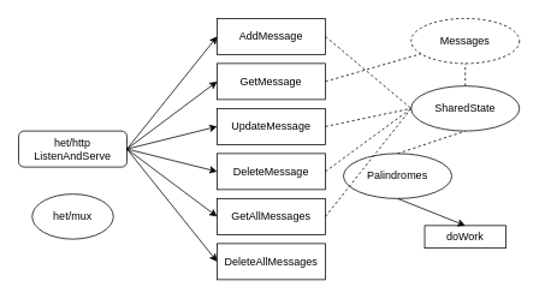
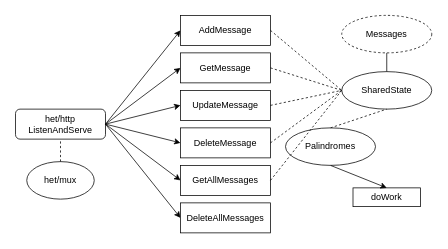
  <mxCell id="0" />
  <mxCell id="1" parent="0" />
  <mxCell id="2" value="het/http&lt;div&gt;ListenAndServe&lt;/div&gt;" style="whiteSpace=wrap;html=1;rounded=1;" vertex="1" parent="1"><mxGeometry x="20" y="145" width="120" height="40" as="geometry" /></mxCell>
  <mxCell id="3" value="het/mux" style="ellipse;whiteSpace=wrap;html=1;" vertex="1" parent="1"><mxGeometry x="35" y="215" width="90" height="50" as="geometry" /></mxCell>
  <mxCell id="4" value="" style="endArrow=classic;html=1;rounded=0;exitX=1;exitY=0.5;exitDx=0;exitDy=0;entryX=0;entryY=0.5;entryDx=0;entryDy=0;" edge="1" parent="1" source="2"><mxGeometry width="50" height="50" relative="1" as="geometry"><mxPoint x="240" y="240" as="sourcePoint" /><mxPoint x="240" y="40" as="targetPoint" /></mxGeometry></mxCell>
  <mxCell id="5" value="" style="endArrow=classic;html=1;rounded=0;exitX=1;exitY=0.5;exitDx=0;exitDy=0;entryX=0;entryY=0.5;entryDx=0;entryDy=0;" edge="1" parent="1" source="2"><mxGeometry width="50" height="50" relative="1" as="geometry"><mxPoint x="240" y="240" as="sourcePoint" /><mxPoint x="240" y="290" as="targetPoint" /></mxGeometry></mxCell>
  <mxCell id="6" value="" style="endArrow=classic;html=1;rounded=0;exitX=1;exitY=0.5;exitDx=0;exitDy=0;entryX=0;entryY=0.5;entryDx=0;entryDy=0;" edge="1" parent="1" source="2"><mxGeometry width="50" height="50" relative="1" as="geometry"><mxPoint x="240" y="240" as="sourcePoint" /><mxPoint x="240" y="240" as="targetPoint" /></mxGeometry></mxCell>
  <mxCell id="7" value="" style="endArrow=classic;html=1;rounded=0;exitX=1;exitY=0.5;exitDx=0;exitDy=0;entryX=0;entryY=0.5;entryDx=0;entryDy=0;" edge="1" parent="1" source="2"><mxGeometry width="50" height="50" relative="1" as="geometry"><mxPoint x="240" y="240" as="sourcePoint" /><mxPoint x="240" y="190" as="targetPoint" /></mxGeometry></mxCell>
  <mxCell id="8" value="" style="endArrow=classic;html=1;rounded=0;exitX=1;exitY=0.5;exitDx=0;exitDy=0;entryX=0;entryY=0.5;entryDx=0;entryDy=0;" edge="1" parent="1" source="2"><mxGeometry width="50" height="50" relative="1" as="geometry"><mxPoint x="240" y="240" as="sourcePoint" /><mxPoint x="240" y="140" as="targetPoint" /></mxGeometry></mxCell>
  <mxCell id="9" value="" style="endArrow=classic;html=1;rounded=0;exitX=1;exitY=0.5;exitDx=0;exitDy=0;entryX=0;entryY=0.5;entryDx=0;entryDy=0;" edge="1" parent="1" source="2"><mxGeometry width="50" height="50" relative="1" as="geometry"><mxPoint x="240" y="240" as="sourcePoint" /><mxPoint x="240" y="90" as="targetPoint" /></mxGeometry></mxCell>
  <mxCell id="10" value="SharedState" style="ellipse;whiteSpace=wrap;html=1;" vertex="1" parent="1"><mxGeometry x="455" y="95" width="120" height="50" as="geometry" /></mxCell>
  <mxCell id="11" value="AddMessage" style="rounded=0;whiteSpace=wrap;html=1;" vertex="1" parent="1"><mxGeometry x="240" y="20" width="120" height="40" as="geometry" /></mxCell>
  <mxCell id="12" value="GetMessage" style="rounded=0;whiteSpace=wrap;html=1;" vertex="1" parent="1"><mxGeometry x="240" y="70" width="120" height="40" as="geometry" /></mxCell>
  <mxCell id="13" value="UpdateMessage" style="rounded=0;whiteSpace=wrap;html=1;" vertex="1" parent="1"><mxGeometry x="240" y="120" width="120" height="40" as="geometry" /></mxCell>
  <mxCell id="14" value="DeleteMessage" style="rounded=0;whiteSpace=wrap;html=1;" vertex="1" parent="1"><mxGeometry x="240" y="170" width="120" height="40" as="geometry" /></mxCell>
  <mxCell id="15" value="GetAllMessages" style="rounded=0;whiteSpace=wrap;html=1;" vertex="1" parent="1"><mxGeometry x="240" y="220" width="120" height="40" as="geometry" /></mxCell>
  <mxCell id="16" value="DeleteAllMessages" style="rounded=0;whiteSpace=wrap;html=1;" vertex="1" parent="1"><mxGeometry x="240" y="270" width="120" height="40" as="geometry" /></mxCell>
  <mxCell id="17" value="Messages" style="ellipse;whiteSpace=wrap;html=1;dashed=1;" vertex="1" parent="1"><mxGeometry x="455" y="20" width="120" height="50" as="geometry" /></mxCell>
  <mxCell id="18" value="Palindromes" style="ellipse;whiteSpace=wrap;html=1;" vertex="1" parent="1"><mxGeometry x="380" y="170" width="120" height="50" as="geometry" /></mxCell>
  <mxCell id="19" value="doWork" style="rounded=0;whiteSpace=wrap;html=1;" vertex="1" parent="1"><mxGeometry x="470" y="250" width="90" height="25" as="geometry" /></mxCell>
  <mxCell id="20" value="" style="endArrow=none;dashed=1;html=1;rounded=0;exitX=1;exitY=0.5;exitDx=0;exitDy=0;entryX=0;entryY=0.5;entryDx=0;entryDy=0;" edge="1" parent="1" source="15" target="10"><mxGeometry width="50" height="50" relative="1" as="geometry"><mxPoint x="370" y="300" as="sourcePoint" /><mxPoint x="465" y="115" as="targetPoint" /></mxGeometry></mxCell>
  <mxCell id="21" value="" style="endArrow=none;dashed=1;html=1;rounded=0;exitX=1;exitY=0.5;exitDx=0;exitDy=0;entryX=0;entryY=0.5;entryDx=0;entryDy=0;" edge="1" parent="1" source="14" target="10"><mxGeometry width="50" height="50" relative="1" as="geometry"><mxPoint x="380" y="310" as="sourcePoint" /><mxPoint x="475" y="125" as="targetPoint" /></mxGeometry></mxCell>
  <mxCell id="22" value="" style="endArrow=none;dashed=1;html=1;rounded=0;exitX=1;exitY=0.5;exitDx=0;exitDy=0;entryX=0;entryY=0.5;entryDx=0;entryDy=0;" edge="1" parent="1" source="13" target="10"><mxGeometry width="50" height="50" relative="1" as="geometry"><mxPoint x="390" y="320" as="sourcePoint" /><mxPoint x="485" y="135" as="targetPoint" /></mxGeometry></mxCell>
- <mxCell id="23" value="" style="endArrow=none;dashed=1;html=1;rounded=0;exitX=1;exitY=0.5;exitDx=0;exitDy=0;" edge="1" parent="1" source="12" target="17"><mxGeometry width="50" height="50" relative="1" as="geometry"><mxPoint x="400" y="330" as="sourcePoint" /><mxPoint x="495" y="145" as="targetPoint" /></mxGeometry></mxCell>
+ <mxCell id="23" value="" style="endArrow=none;dashed=1;html=1;rounded=0;exitX=1;exitY=0.5;exitDx=0;exitDy=0;entryX=0;entryY=0.5;entryDx=0;entryDy=0;" edge="1" parent="1" source="12" target="10"><mxGeometry width="50" height="50" relative="1" as="geometry"><mxPoint x="400" y="330" as="sourcePoint" /><mxPoint x="495" y="145" as="targetPoint" /></mxGeometry></mxCell>
  <mxCell id="24" value="" style="endArrow=none;dashed=1;html=1;rounded=0;exitX=1;exitY=0.5;exitDx=0;exitDy=0;entryX=0;entryY=0.5;entryDx=0;entryDy=0;" edge="1" parent="1" source="11" target="10"><mxGeometry width="50" height="50" relative="1" as="geometry"><mxPoint x="410" y="340" as="sourcePoint" /><mxPoint x="505" y="155" as="targetPoint" /></mxGeometry></mxCell>
  <mxCell id="25" value="" style="endArrow=classic;html=1;rounded=0;entryX=0.5;entryY=0;entryDx=0;entryDy=0;exitX=0.5;exitY=1;exitDx=0;exitDy=0;" edge="1" parent="1" source="18" target="19"><mxGeometry width="50" height="50" relative="1" as="geometry"><mxPoint x="350" y="200" as="sourcePoint" /><mxPoint x="400" y="150" as="targetPoint" /></mxGeometry></mxCell>
  <mxCell id="26" value="" style="endArrow=none;dashed=1;html=1;rounded=0;entryX=0.5;entryY=1;entryDx=0;entryDy=0;exitX=0.5;exitY=0;exitDx=0;exitDy=0;" edge="1" parent="1" source="18" target="10"><mxGeometry width="50" height="50" relative="1" as="geometry"><mxPoint x="350" y="200" as="sourcePoint" /><mxPoint x="400" y="150" as="targetPoint" /></mxGeometry></mxCell>
- <mxCell id="27" value="" style="endArrow=none;dashed=1;html=1;rounded=0;entryX=0.5;entryY=1;entryDx=0;entryDy=0;exitX=0.5;exitY=0;exitDx=0;exitDy=0;" edge="1" parent="1" source="10" target="17"><mxGeometry width="50" height="50" relative="1" as="geometry"><mxPoint x="350" y="200" as="sourcePoint" /><mxPoint x="400" y="150" as="targetPoint" /></mxGeometry></mxCell>
+ <mxCell id="27" value="" style="endArrow=none;dashed=0;html=1;rounded=0;entryX=0.5;entryY=1;entryDx=0;entryDy=0;exitX=0.5;exitY=0;exitDx=0;exitDy=0;" edge="1" parent="1" source="10" target="17"><mxGeometry width="50" height="50" relative="1" as="geometry"><mxPoint x="350" y="200" as="sourcePoint" /><mxPoint x="400" y="150" as="targetPoint" /></mxGeometry></mxCell>
+ <mxCell id="28" value="" style="endArrow=none;dashed=1;html=1;rounded=0;entryX=0.5;entryY=1;entryDx=0;entryDy=0;exitX=0.5;exitY=0;exitDx=0;exitDy=0;" edge="1" parent="1" source="3" target="2"><mxGeometry width="50" height="50" relative="1" as="geometry"><mxPoint x="120" y="330" as="sourcePoint" /><mxPoint x="170" y="280" as="targetPoint" /></mxGeometry></mxCell>
